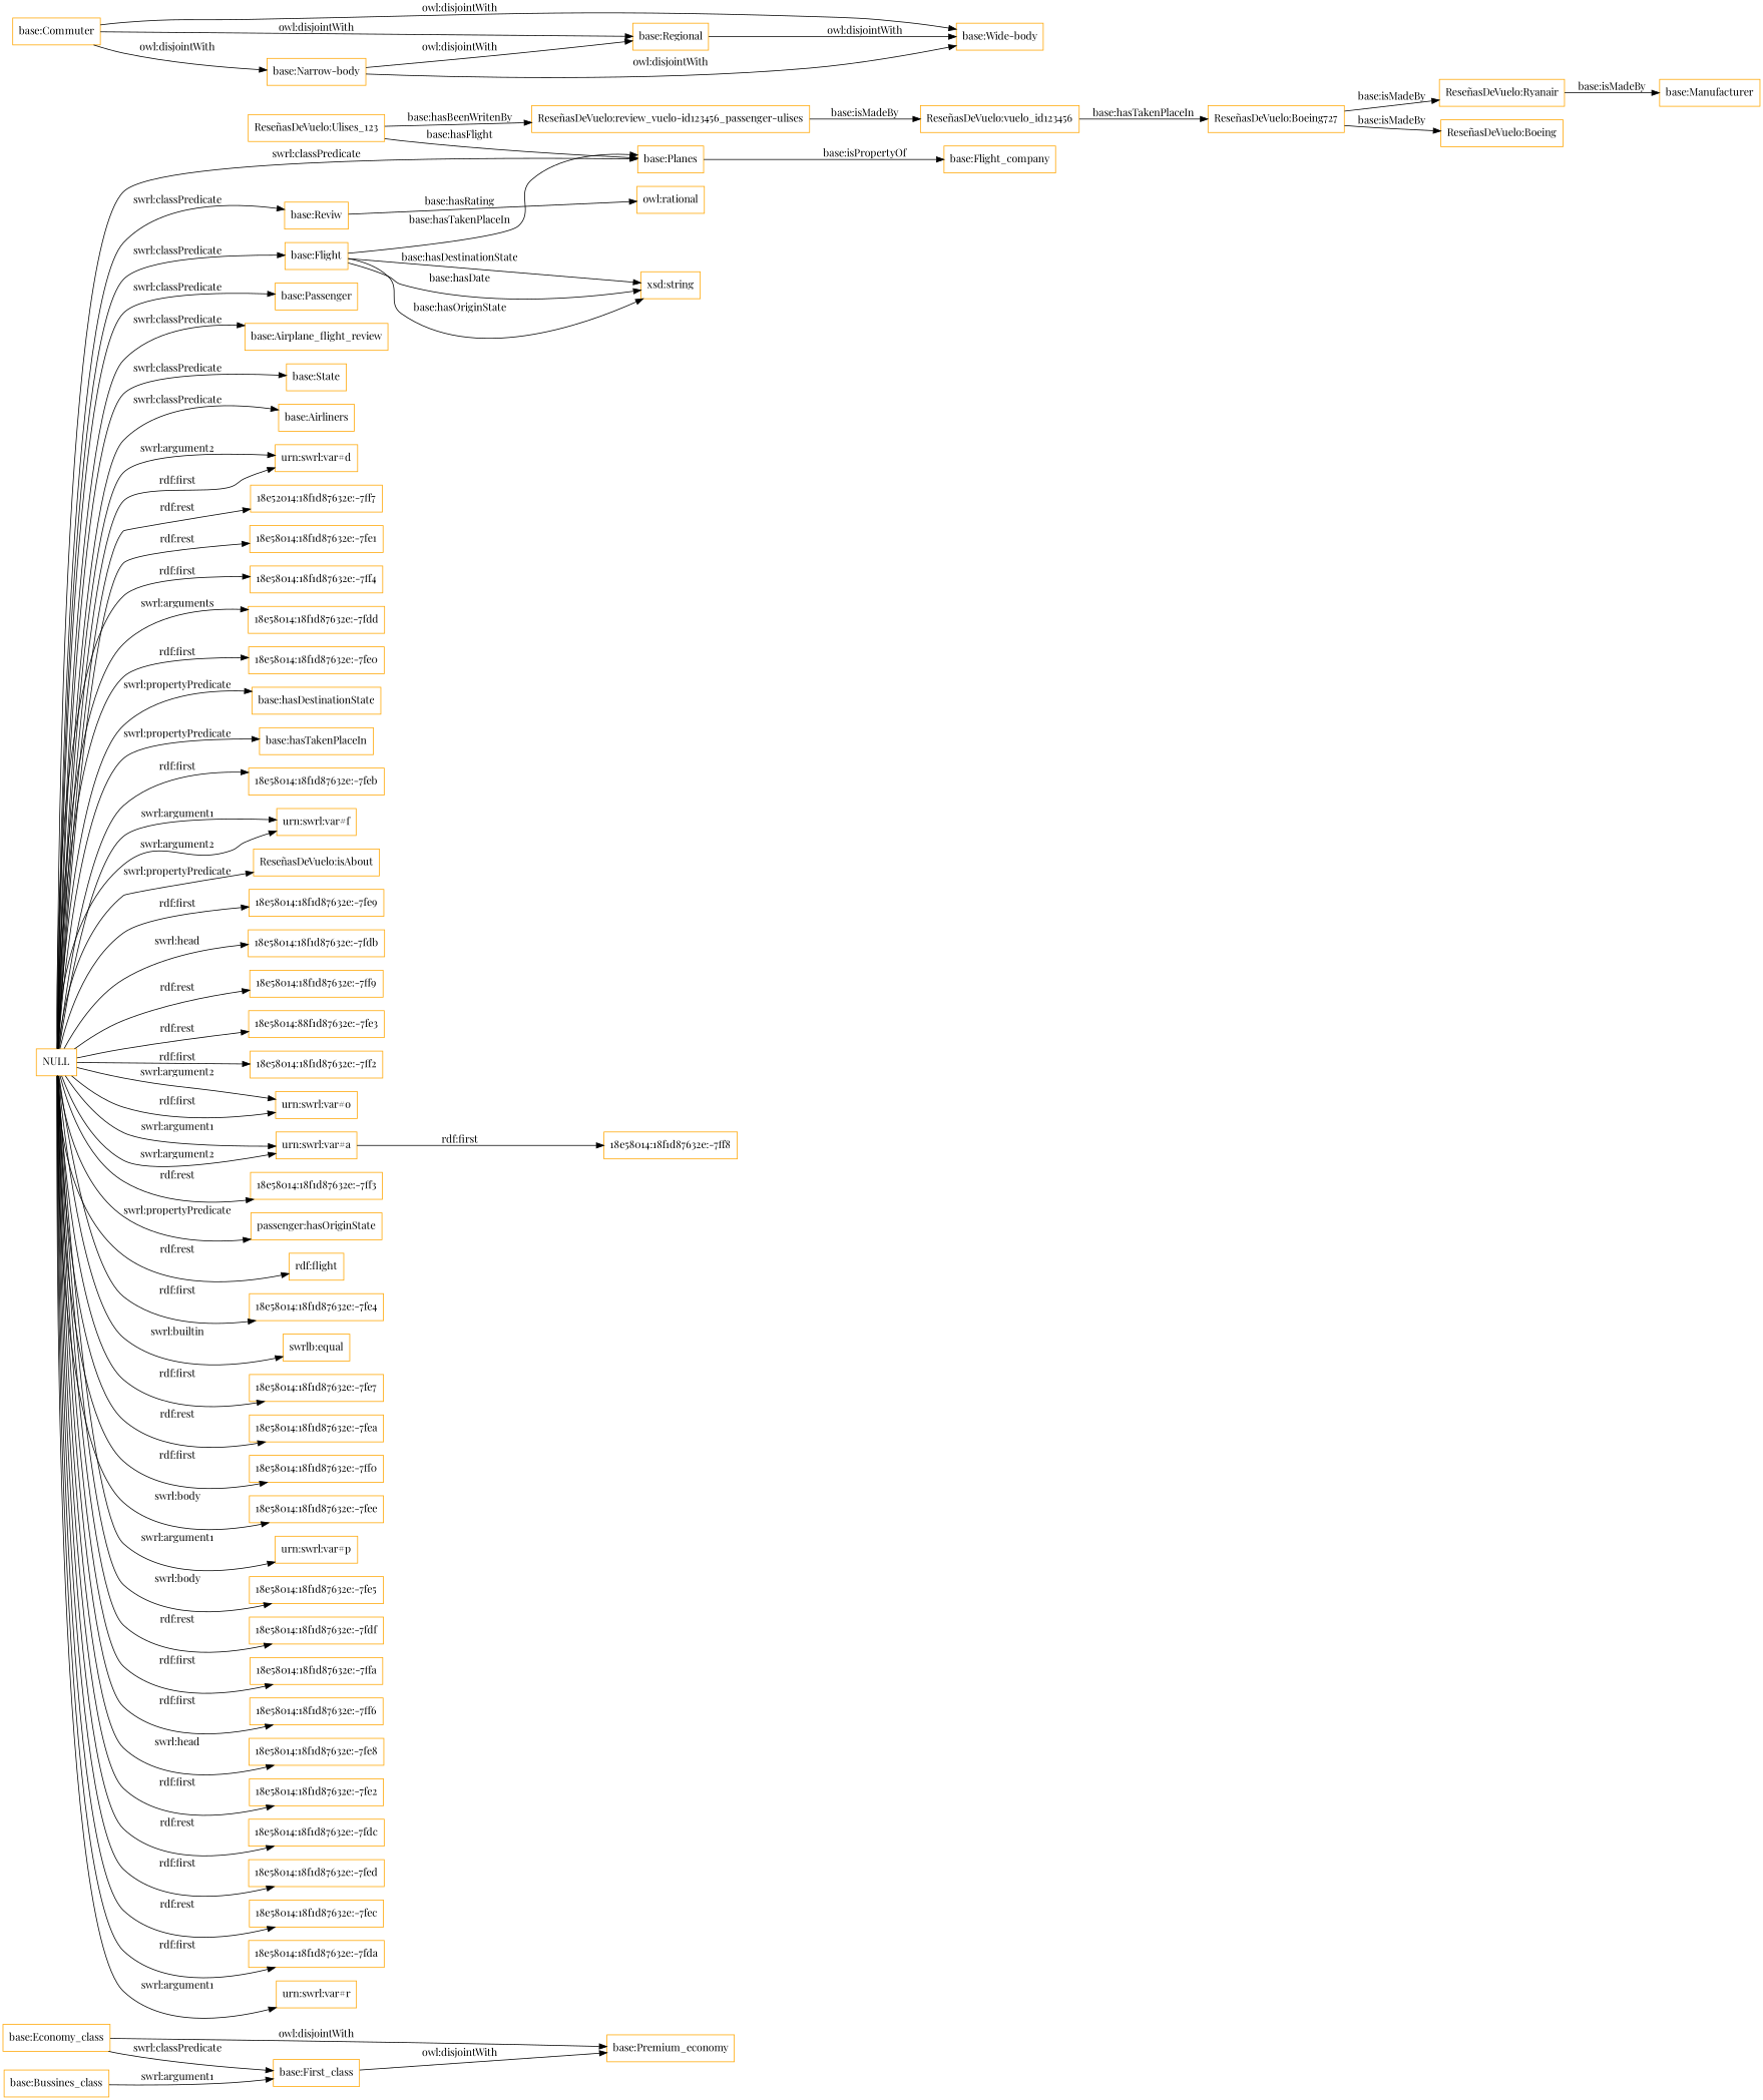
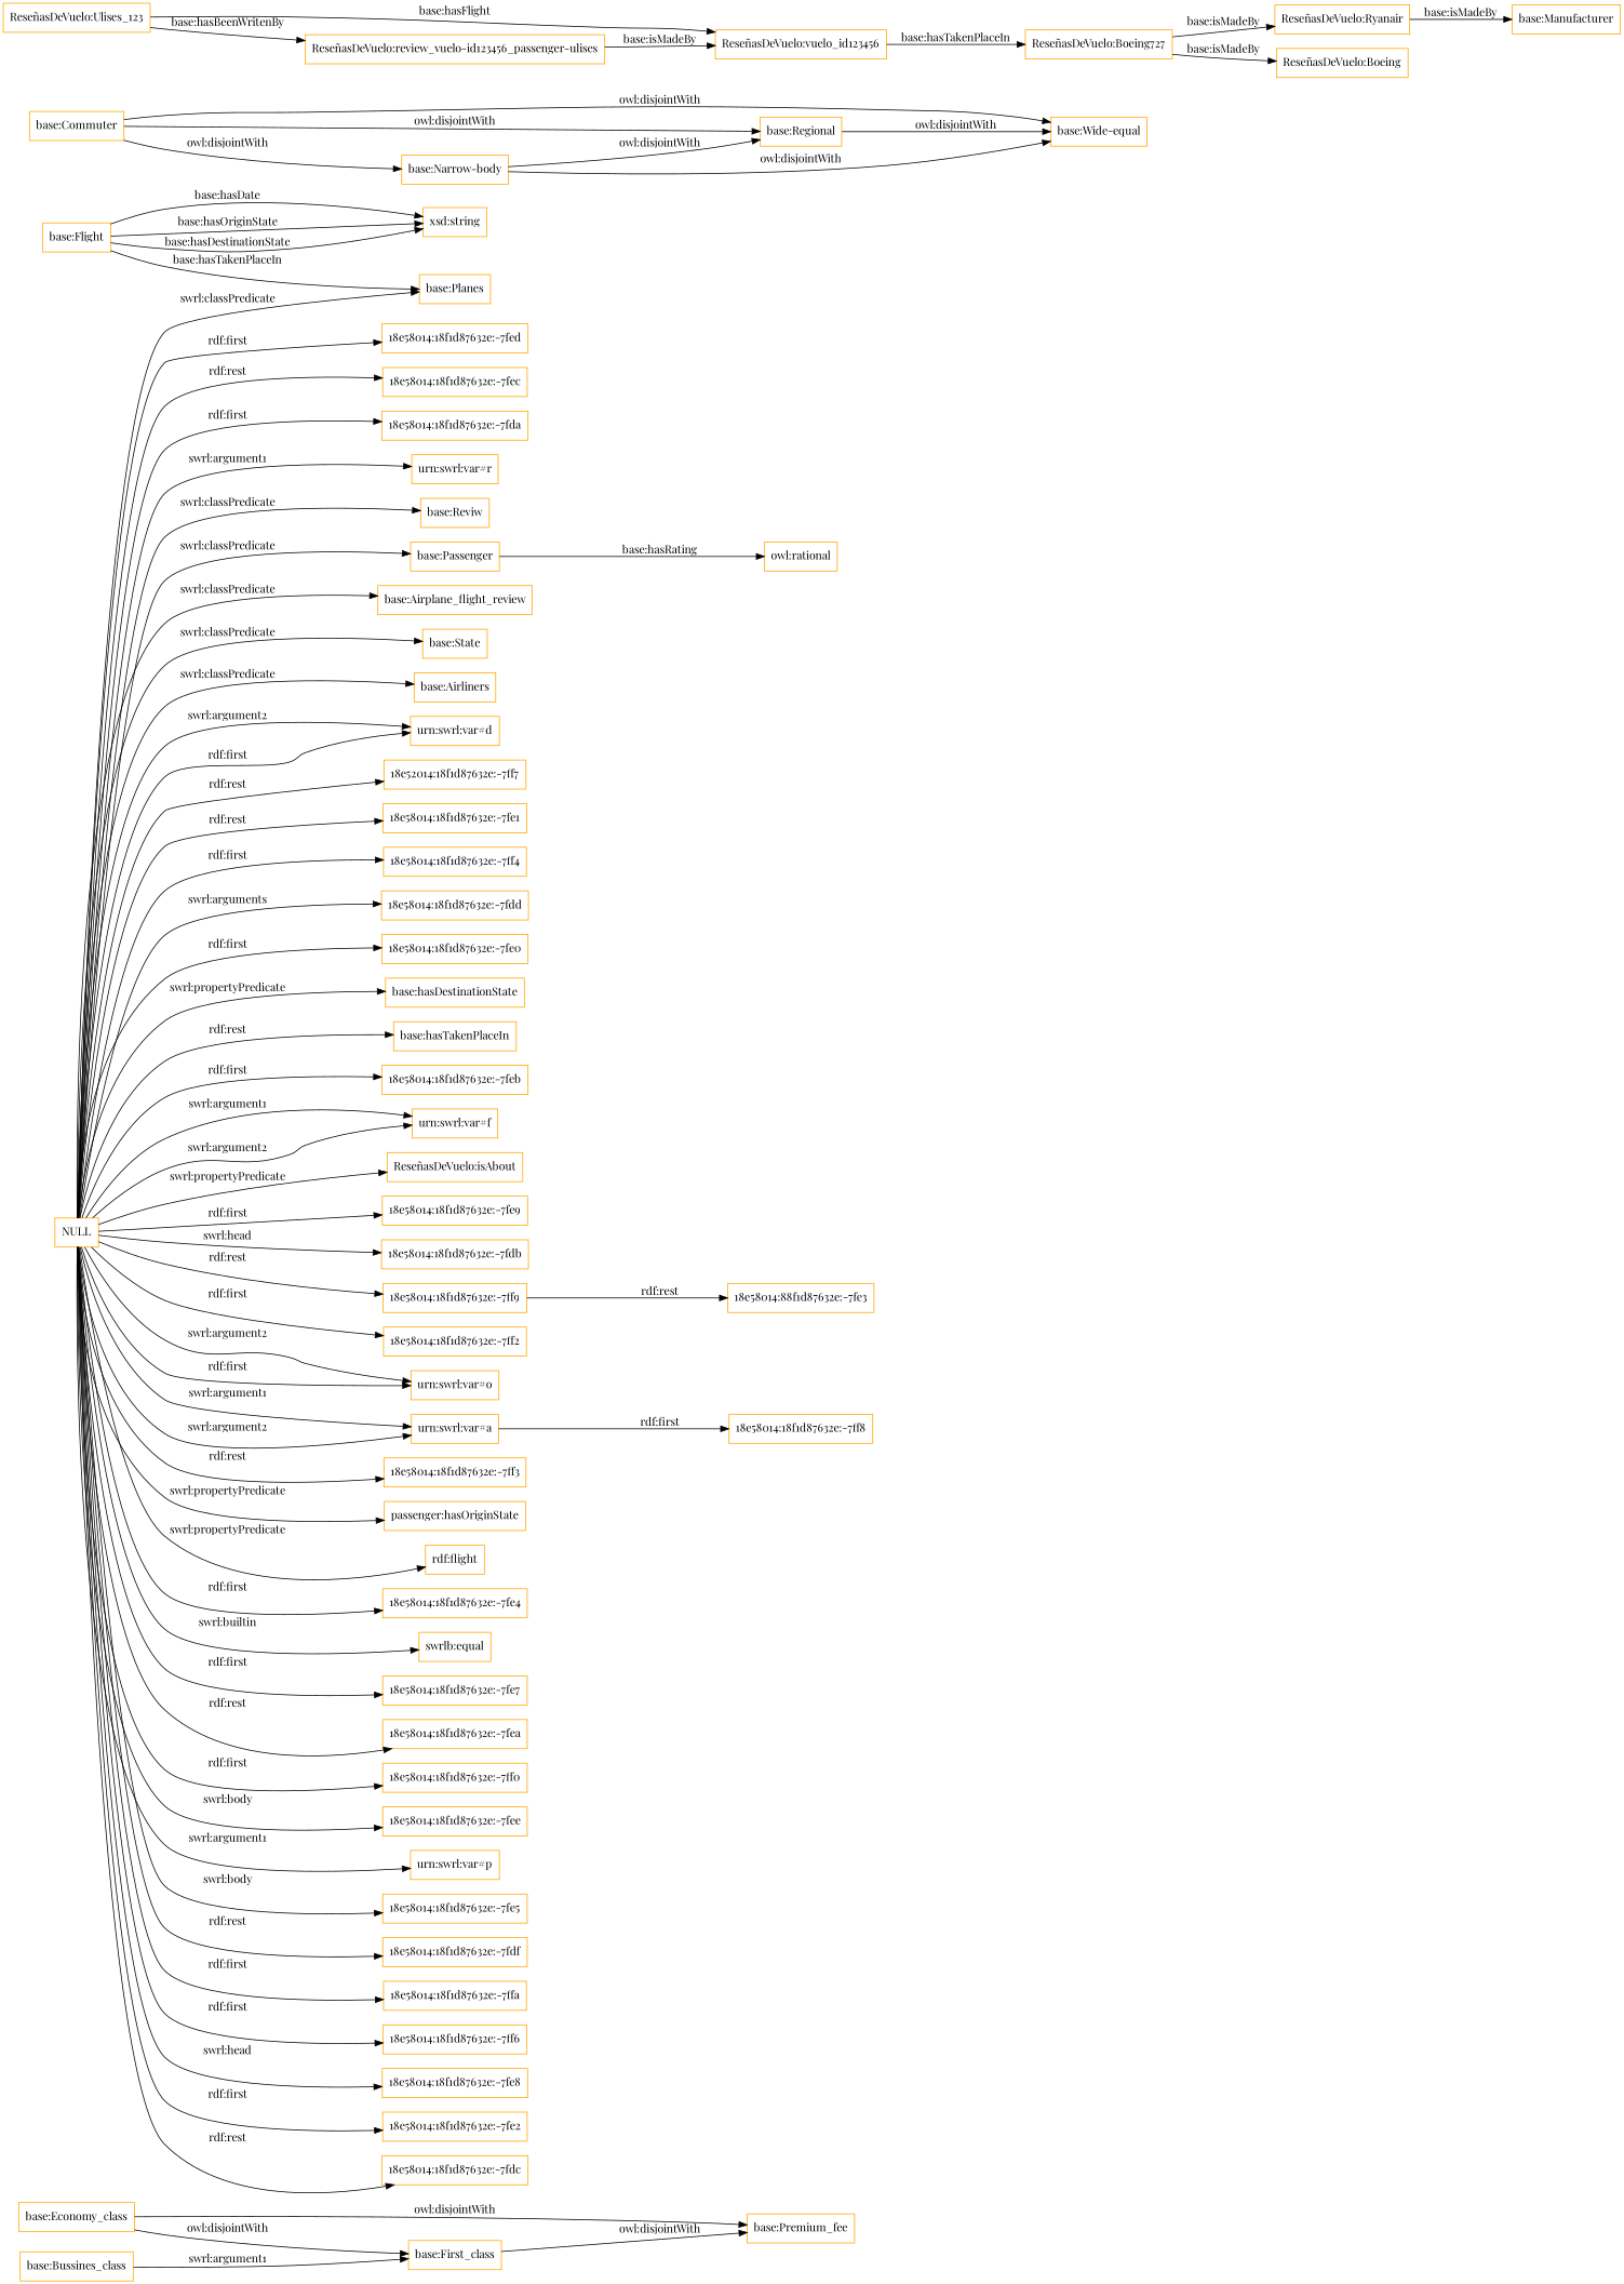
  digraph {
    fontname="Playfair Display"
    rankdir=LR
    node [color=orange fontname="Playfair Display" shape=rectangle]
    edge [fontname="Playfair Display"]
    "base:Economy_class"
-   "base:Premium_economy"
+   "base:Premium_economy" [label="base:Premium_fee"]
    "base:First_class"
    "base:Flight"
    "base:Planes"
    "xsd:string"
-   "base:Flight_company"
    "base:Commuter"
-   "base:Wide-body"
+   "base:Wide-body" [label="base:Wide-equal"]
    "base:Regional"
    "base:Narrow-body"
    "base:Reviw"
    "owl:rational"
    "base:Bussines_class"
    NULL
    "base:Passenger"
    "base:Airplane_flight_review"
    "base:State"
    "base:Airliners"
    "urn:swrl:var#d"
    n21 [label="18e52014:18f1d87632e:-7ff7"]
    "18e58014:18f1d87632e:-7fe1"
    "18e58014:18f1d87632e:-7ff4"
    "18e58014:18f1d87632e:-7fdd"
    "18e58014:18f1d87632e:-7fe0"
    "base:hasDestinationState"
    "base:hasTakenPlaceIn"
    "18e58014:18f1d87632e:-7feb"
    "urn:swrl:var#f"
    "ReseñasDeVuelo:isAbout"
    "18e58014:18f1d87632e:-7fe9"
    "18e58014:18f1d87632e:-7fdb"
    "18e58014:18f1d87632e:-7ff9"
    n34 [label="18e58014:88f1d87632e:-7fe3"]
    "18e58014:18f1d87632e:-7ff2"
    "urn:swrl:var#o"
    "urn:swrl:var#a"
    "18e58014:18f1d87632e:-7ff3"
    n39 [label="passenger:hasOriginState"]
    n40 [label="rdf:flight"]
    "18e58014:18f1d87632e:-7fe4"
    "swrlb:equal"
    "18e58014:18f1d87632e:-7fe7"
    "18e58014:18f1d87632e:-7fea"
    "18e58014:18f1d87632e:-7ff0"
    "18e58014:18f1d87632e:-7fee"
    "urn:swrl:var#p"
    "18e58014:18f1d87632e:-7fe5"
    "18e58014:18f1d87632e:-7fdf"
    "18e58014:18f1d87632e:-7ffa"
    "18e58014:18f1d87632e:-7ff6"
    "18e58014:18f1d87632e:-7fe8"
    "18e58014:18f1d87632e:-7fe2"
    "18e58014:18f1d87632e:-7fdc"
    "18e58014:18f1d87632e:-7fed"
    "18e58014:18f1d87632e:-7fec"
    "18e58014:18f1d87632e:-7fda"
    "urn:swrl:var#r"
    "18e58014:18f1d87632e:-7ff8"
    "ReseñasDeVuelo:vuelo_id123456"
    "ReseñasDeVuelo:Boeing727"
    "ReseñasDeVuelo:Ryanair"
    "ReseñasDeVuelo:Boeing"
    "base:Manufacturer"
    "ReseñasDeVuelo:Ulises_123"
    "ReseñasDeVuelo:review_vuelo-id123456_passenger-ulises"
    "base:Economy_class" -> "base:Premium_economy" [label="owl:disjointWith"]
-   "base:Economy_class" -> "base:First_class" [label="swrl:classPredicate"]
+   "base:Economy_class" -> "base:First_class" [label="owl:disjointWith"]
    "base:First_class" -> "base:Premium_economy" [label="owl:disjointWith"]
    "base:Flight" -> "base:Planes" [label="base:hasTakenPlaceIn"]
    "base:Flight" -> "xsd:string" [label="base:hasDate"]
    "base:Flight" -> "xsd:string" [label="base:hasOriginState"]
    "base:Flight" -> "xsd:string" [label="base:hasDestinationState"]
-   "base:Planes" -> "base:Flight_company" [label="base:isPropertyOf"]
    "base:Commuter" -> "base:Wide-body" [label="owl:disjointWith"]
    "base:Commuter" -> "base:Regional" [label="owl:disjointWith"]
    "base:Commuter" -> "base:Narrow-body" [label="owl:disjointWith"]
    "base:Regional" -> "base:Wide-body" [label="owl:disjointWith"]
    "base:Narrow-body" -> "base:Wide-body" [label="owl:disjointWith"]
    "base:Narrow-body" -> "base:Regional" [label="owl:disjointWith"]
-   "base:Reviw" -> "owl:rational" [label="base:hasRating"]
+   "base:Passenger" -> "owl:rational" [label="base:hasRating"]
    "base:Bussines_class" -> "base:First_class" [label="swrl:argument1"]
-   NULL -> "base:Flight" [label="swrl:classPredicate"]
    NULL -> "base:Planes" [label="swrl:classPredicate"]
    NULL -> "base:Reviw" [label="swrl:classPredicate"]
    NULL -> "base:Passenger" [label="swrl:classPredicate"]
    NULL -> "base:Airplane_flight_review" [label="swrl:classPredicate"]
    NULL -> "base:State" [label="swrl:classPredicate"]
    NULL -> "base:Airliners" [label="swrl:classPredicate"]
    NULL -> "urn:swrl:var#d" [label="swrl:argument2"]
    NULL -> "urn:swrl:var#d" [label="rdf:first"]
    NULL -> n21 [label="rdf:rest"]
    NULL -> "18e58014:18f1d87632e:-7fe1" [label="rdf:rest"]
    NULL -> "18e58014:18f1d87632e:-7ff4" [label="rdf:first"]
    NULL -> "18e58014:18f1d87632e:-7fdd" [label="swrl:arguments"]
    NULL -> "18e58014:18f1d87632e:-7fe0" [label="rdf:first"]
    NULL -> "base:hasDestinationState" [label="swrl:propertyPredicate"]
-   NULL -> "base:hasTakenPlaceIn" [label="swrl:propertyPredicate"]
+   NULL -> "base:hasTakenPlaceIn" [label="rdf:rest"]
    NULL -> "18e58014:18f1d87632e:-7feb" [label="rdf:first"]
    NULL -> "urn:swrl:var#f" [label="swrl:argument1"]
    NULL -> "urn:swrl:var#f" [label="swrl:argument2"]
    NULL -> "ReseñasDeVuelo:isAbout" [label="swrl:propertyPredicate"]
    NULL -> "18e58014:18f1d87632e:-7fe9" [label="rdf:first"]
    NULL -> "18e58014:18f1d87632e:-7fdb" [label="swrl:head"]
    NULL -> "18e58014:18f1d87632e:-7ff9" [label="rdf:rest"]
-   NULL -> n34 [label="rdf:rest"]
+   "18e58014:18f1d87632e:-7ff9" -> n34 [label="rdf:rest"]
    NULL -> "18e58014:18f1d87632e:-7ff2" [label="rdf:first"]
    NULL -> "urn:swrl:var#o" [label="swrl:argument2"]
    NULL -> "urn:swrl:var#o" [label="rdf:first"]
    NULL -> "urn:swrl:var#a" [label="swrl:argument1"]
    NULL -> "urn:swrl:var#a" [label="swrl:argument2"]
    NULL -> "18e58014:18f1d87632e:-7ff3" [label="rdf:rest"]
    NULL -> n39 [label="swrl:propertyPredicate"]
-   NULL -> n40 [label="rdf:rest"]
+   NULL -> n40 [label="swrl:propertyPredicate"]
    NULL -> "18e58014:18f1d87632e:-7fe4" [label="rdf:first"]
    NULL -> "swrlb:equal" [label="swrl:builtin"]
    NULL -> "18e58014:18f1d87632e:-7fe7" [label="rdf:first"]
    NULL -> "18e58014:18f1d87632e:-7fea" [label="rdf:rest"]
    NULL -> "18e58014:18f1d87632e:-7ff0" [label="rdf:first"]
    NULL -> "18e58014:18f1d87632e:-7fee" [label="swrl:body"]
    NULL -> "urn:swrl:var#p" [label="swrl:argument1"]
    NULL -> "18e58014:18f1d87632e:-7fe5" [label="swrl:body"]
    NULL -> "18e58014:18f1d87632e:-7fdf" [label="rdf:rest"]
    NULL -> "18e58014:18f1d87632e:-7ffa" [label="rdf:first"]
    NULL -> "18e58014:18f1d87632e:-7ff6" [label="rdf:first"]
    NULL -> "18e58014:18f1d87632e:-7fe8" [label="swrl:head"]
    NULL -> "18e58014:18f1d87632e:-7fe2" [label="rdf:first"]
    NULL -> "18e58014:18f1d87632e:-7fdc" [label="rdf:rest"]
    NULL -> "18e58014:18f1d87632e:-7fed" [label="rdf:first"]
    NULL -> "18e58014:18f1d87632e:-7fec" [label="rdf:rest"]
    NULL -> "18e58014:18f1d87632e:-7fda" [label="rdf:first"]
    NULL -> "urn:swrl:var#r" [label="swrl:argument1"]
    "urn:swrl:var#a" -> "18e58014:18f1d87632e:-7ff8" [label="rdf:first"]
    "ReseñasDeVuelo:vuelo_id123456" -> "ReseñasDeVuelo:Boeing727" [label="base:hasTakenPlaceIn"]
    "ReseñasDeVuelo:Boeing727" -> "ReseñasDeVuelo:Ryanair" [label="base:isMadeBy"]
    "ReseñasDeVuelo:Boeing727" -> "ReseñasDeVuelo:Boeing" [label="base:isMadeBy"]
    "ReseñasDeVuelo:Ryanair" -> "base:Manufacturer" [label="base:isMadeBy"]
-   "ReseñasDeVuelo:Ulises_123" -> "base:Planes" [label="base:hasFlight"]
+   "ReseñasDeVuelo:Ulises_123" -> "ReseñasDeVuelo:vuelo_id123456" [label="base:hasFlight"]
    "ReseñasDeVuelo:Ulises_123" -> "ReseñasDeVuelo:review_vuelo-id123456_passenger-ulises" [label="base:hasBeenWritenBy"]
    "ReseñasDeVuelo:review_vuelo-id123456_passenger-ulises" -> "ReseñasDeVuelo:vuelo_id123456" [label="base:isMadeBy"]
  }
